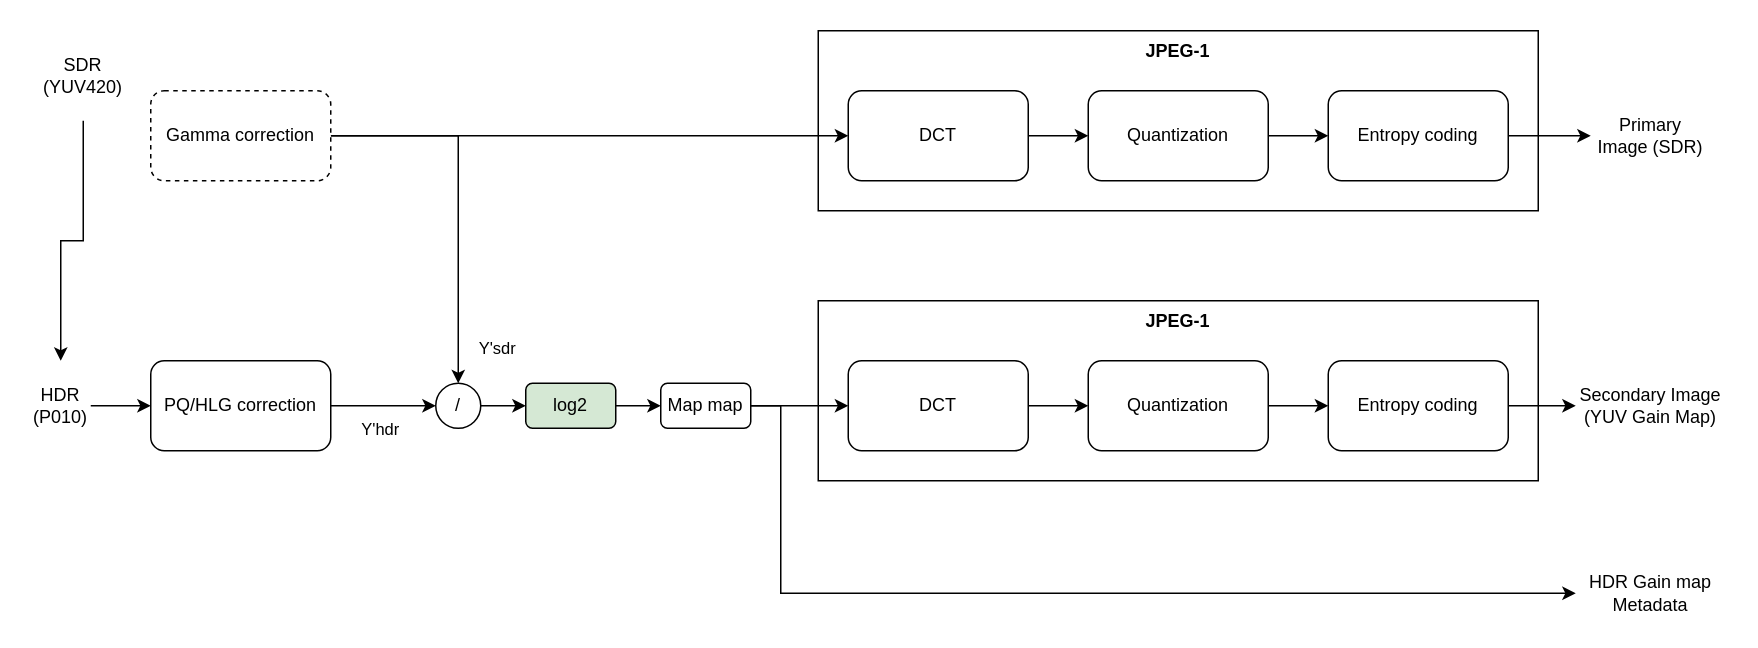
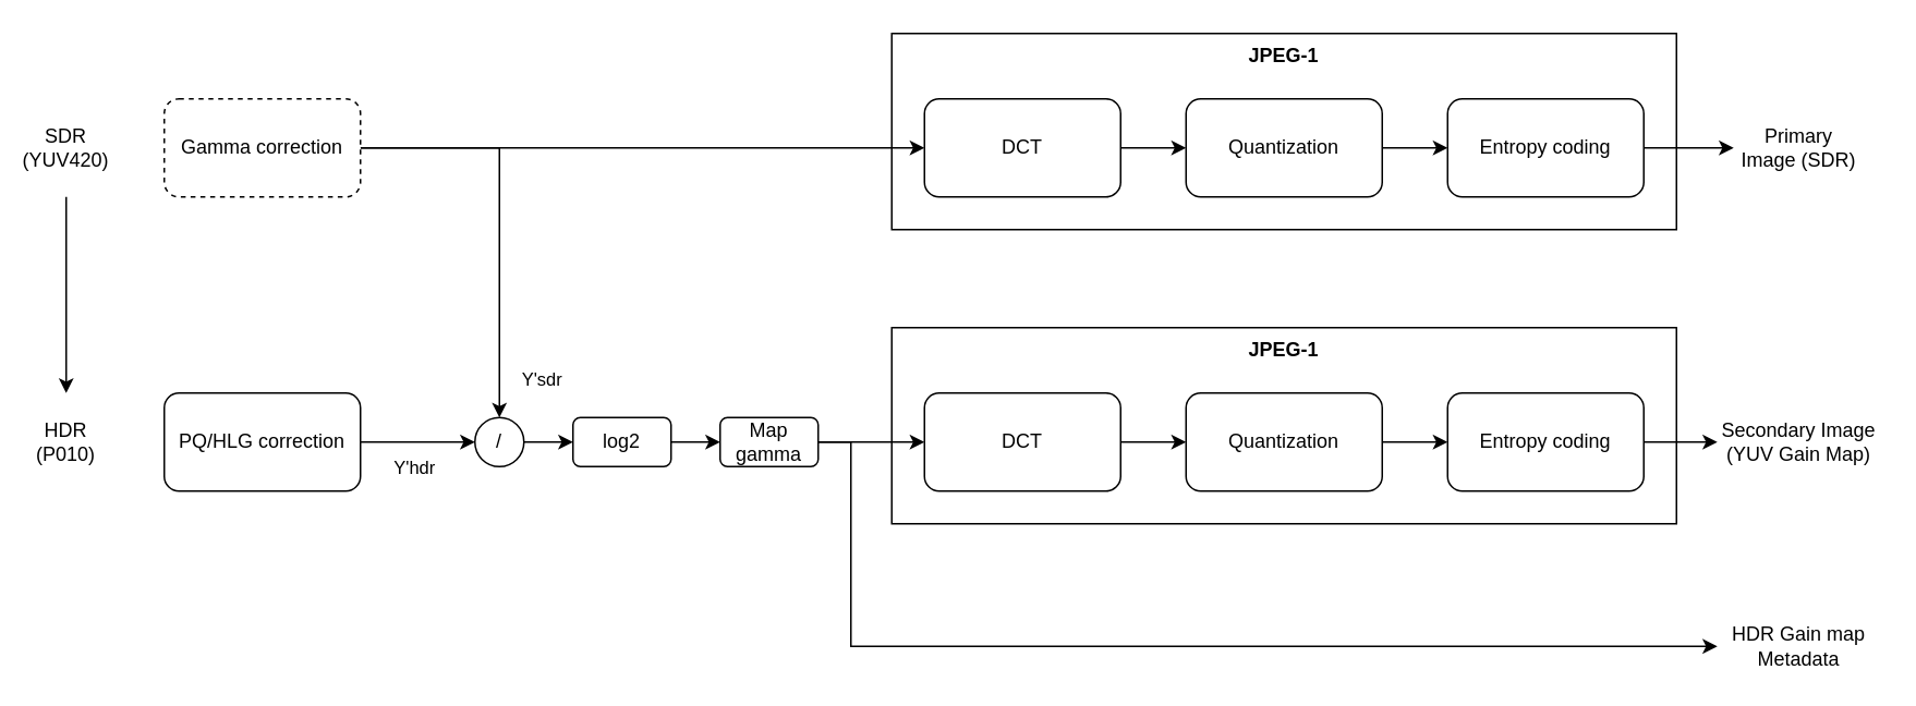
  <mxCell id="0" />
  <mxCell id="1" parent="0" />
  <mxCell id="2" value="JPEG-1" style="rounded=0;whiteSpace=wrap;html=1;verticalAlign=top;fontStyle=1;container=0;" vertex="1" parent="1"><mxGeometry x="545" y="200" width="480" height="120" as="geometry" /></mxCell>
  <mxCell id="3" value="JPEG-1" style="rounded=0;whiteSpace=wrap;html=1;verticalAlign=top;fontStyle=1;container=0;" vertex="1" parent="1"><mxGeometry x="545" y="20" width="480" height="120" as="geometry" /></mxCell>
  <mxCell id="4" value="DCT" style="rounded=1;whiteSpace=wrap;html=1;container=0;" vertex="1" parent="1"><mxGeometry x="565" y="60" width="120" height="60" as="geometry" /></mxCell>
  <mxCell id="5" value="Quantization" style="rounded=1;whiteSpace=wrap;html=1;container=0;" vertex="1" parent="1"><mxGeometry x="725" y="60" width="120" height="60" as="geometry" /></mxCell>
  <mxCell id="6" style="edgeStyle=orthogonalEdgeStyle;rounded=0;orthogonalLoop=1;jettySize=auto;html=1;" edge="1" parent="1" source="4" target="5"><mxGeometry relative="1" as="geometry" /></mxCell>
  <mxCell id="7" style="edgeStyle=orthogonalEdgeStyle;rounded=0;orthogonalLoop=1;jettySize=auto;html=1;" edge="1" parent="1" source="8" target="34"><mxGeometry relative="1" as="geometry"><mxPoint x="1060" y="90" as="targetPoint" /></mxGeometry></mxCell>
  <mxCell id="8" value="Entropy coding" style="rounded=1;whiteSpace=wrap;html=1;container=0;" vertex="1" parent="1"><mxGeometry x="885" y="60" width="120" height="60" as="geometry" /></mxCell>
  <mxCell id="9" style="edgeStyle=orthogonalEdgeStyle;rounded=0;orthogonalLoop=1;jettySize=auto;html=1;" edge="1" parent="1" source="5" target="8"><mxGeometry relative="1" as="geometry" /></mxCell>
  <mxCell id="10" style="edgeStyle=orthogonalEdgeStyle;rounded=0;orthogonalLoop=1;jettySize=auto;html=1;exitX=1;exitY=0.5;exitDx=0;exitDy=0;" edge="1" parent="1" source="13" target="4"><mxGeometry relative="1" as="geometry" /></mxCell>
  <mxCell id="11" style="edgeStyle=orthogonalEdgeStyle;rounded=0;orthogonalLoop=1;jettySize=auto;html=1;" edge="1" parent="1" source="13" target="22"><mxGeometry relative="1" as="geometry" /></mxCell>
  <mxCell id="12" value="Y'sdr" style="edgeLabel;html=1;align=center;verticalAlign=middle;resizable=0;points=[];" vertex="1" connectable="0" parent="11"><mxGeometry x="0.81" y="-1" relative="1" as="geometry"><mxPoint x="26" as="offset" /></mxGeometry></mxCell>
  <mxCell id="13" value="Gamma correction" style="rounded=1;whiteSpace=wrap;html=1;dashed=1;" vertex="1" parent="1"><mxGeometry x="100" y="60" width="120" height="60" as="geometry" /></mxCell>
  <mxCell id="14" style="edgeStyle=orthogonalEdgeStyle;rounded=0;orthogonalLoop=1;jettySize=auto;html=1;" edge="1" parent="1" source="15" target="20"><mxGeometry relative="1" as="geometry" /></mxCell>
- <mxCell id="15" value="SDR&lt;br&gt;(YUV420)" style="rounded=1;whiteSpace=wrap;html=1;strokeColor=none;fillColor=none;align=center;" vertex="1" parent="1"><mxGeometry x="35" y="20" width="40" height="60" as="geometry" /></mxCell>
+ <mxCell id="15" value="SDR&lt;br&gt;(YUV420)" style="rounded=1;whiteSpace=wrap;html=1;strokeColor=none;fillColor=none;align=center;" vertex="1" parent="1"><mxGeometry x="20" y="60" width="40" height="60" as="geometry" /></mxCell>
  <mxCell id="16" style="edgeStyle=orthogonalEdgeStyle;rounded=0;orthogonalLoop=1;jettySize=auto;html=1;exitX=1;exitY=0.5;exitDx=0;exitDy=0;entryX=0;entryY=0.5;entryDx=0;entryDy=0;" edge="1" parent="1" source="18" target="22"><mxGeometry relative="1" as="geometry" /></mxCell>
  <mxCell id="17" value="Y'hdr" style="edgeLabel;html=1;align=center;verticalAlign=middle;resizable=0;points=[];" vertex="1" connectable="0" parent="16"><mxGeometry x="-0.087" relative="1" as="geometry"><mxPoint y="15" as="offset" /></mxGeometry></mxCell>
  <mxCell id="18" value="PQ/HLG correction" style="rounded=1;whiteSpace=wrap;html=1;" vertex="1" parent="1"><mxGeometry x="100" y="240" width="120" height="60" as="geometry" /></mxCell>
- <mxCell id="19" style="edgeStyle=orthogonalEdgeStyle;rounded=0;orthogonalLoop=1;jettySize=auto;html=1;entryX=0;entryY=0.5;entryDx=0;entryDy=0;" edge="1" parent="1" source="20" target="18"><mxGeometry relative="1" as="geometry" /></mxCell>
  <mxCell id="20" value="HDR&lt;br&gt;(P010)" style="rounded=1;whiteSpace=wrap;html=1;strokeColor=none;fillColor=none;" vertex="1" parent="1"><mxGeometry x="20" y="240" width="40" height="60" as="geometry" /></mxCell>
  <mxCell id="21" style="edgeStyle=orthogonalEdgeStyle;rounded=0;orthogonalLoop=1;jettySize=auto;html=1;exitX=1;exitY=0.5;exitDx=0;exitDy=0;" edge="1" parent="1" source="22" target="24"><mxGeometry relative="1" as="geometry"><mxPoint x="360" y="270" as="sourcePoint" /></mxGeometry></mxCell>
  <mxCell id="22" value="/" style="ellipse;whiteSpace=wrap;html=1;aspect=fixed;" vertex="1" parent="1"><mxGeometry x="290" y="255" width="30" height="30" as="geometry" /></mxCell>
  <mxCell id="23" style="edgeStyle=orthogonalEdgeStyle;rounded=0;orthogonalLoop=1;jettySize=auto;html=1;" edge="1" parent="1" source="24" target="27"><mxGeometry relative="1" as="geometry" /></mxCell>
- <mxCell id="24" value="log2" style="rounded=1;whiteSpace=wrap;html=1;fillColor=#d5e8d4;" vertex="1" parent="1"><mxGeometry x="350" y="255" width="60" height="30" as="geometry" /></mxCell>
+ <mxCell id="24" value="log2" style="rounded=1;whiteSpace=wrap;html=1;" vertex="1" parent="1"><mxGeometry x="350" y="255" width="60" height="30" as="geometry" /></mxCell>
  <mxCell id="25" style="edgeStyle=orthogonalEdgeStyle;rounded=0;orthogonalLoop=1;jettySize=auto;html=1;entryX=0;entryY=0.5;entryDx=0;entryDy=0;" edge="1" parent="1" source="27" target="28"><mxGeometry relative="1" as="geometry" /></mxCell>
  <mxCell id="26" style="edgeStyle=elbowEdgeStyle;rounded=0;orthogonalLoop=1;jettySize=auto;html=1;" edge="1" parent="1" source="27" target="36"><mxGeometry relative="1" as="geometry"><mxPoint x="1050" y="400" as="targetPoint" /><Array as="points"><mxPoint x="520" y="350" /></Array></mxGeometry></mxCell>
- <mxCell id="27" value="Map map" style="rounded=1;whiteSpace=wrap;html=1;" vertex="1" parent="1"><mxGeometry x="440" y="255" width="60" height="30" as="geometry" /></mxCell>
+ <mxCell id="27" value="Map gamma" style="rounded=1;whiteSpace=wrap;html=1;" vertex="1" parent="1"><mxGeometry x="440" y="255" width="60" height="30" as="geometry" /></mxCell>
  <mxCell id="28" value="DCT" style="rounded=1;whiteSpace=wrap;html=1;container=0;" vertex="1" parent="1"><mxGeometry x="565" y="240" width="120" height="60" as="geometry" /></mxCell>
  <mxCell id="29" value="Quantization" style="rounded=1;whiteSpace=wrap;html=1;container=0;" vertex="1" parent="1"><mxGeometry x="725" y="240" width="120" height="60" as="geometry" /></mxCell>
  <mxCell id="30" style="edgeStyle=orthogonalEdgeStyle;rounded=0;orthogonalLoop=1;jettySize=auto;html=1;" edge="1" parent="1" source="28" target="29"><mxGeometry relative="1" as="geometry" /></mxCell>
  <mxCell id="31" style="edgeStyle=orthogonalEdgeStyle;rounded=0;orthogonalLoop=1;jettySize=auto;html=1;" edge="1" parent="1" source="32" target="35"><mxGeometry relative="1" as="geometry"><mxPoint x="1050" y="270" as="targetPoint" /></mxGeometry></mxCell>
  <mxCell id="32" value="Entropy coding" style="rounded=1;whiteSpace=wrap;html=1;container=0;" vertex="1" parent="1"><mxGeometry x="885" y="240" width="120" height="60" as="geometry" /></mxCell>
  <mxCell id="33" style="edgeStyle=orthogonalEdgeStyle;rounded=0;orthogonalLoop=1;jettySize=auto;html=1;" edge="1" parent="1" source="29" target="32"><mxGeometry relative="1" as="geometry" /></mxCell>
  <mxCell id="34" value="Primary Image (SDR)" style="text;html=1;strokeColor=none;fillColor=none;align=center;verticalAlign=middle;whiteSpace=wrap;rounded=0;" vertex="1" parent="1"><mxGeometry x="1060" y="75" width="80" height="30" as="geometry" /></mxCell>
  <mxCell id="35" value="Secondary Image (YUV Gain Map)" style="text;html=1;strokeColor=none;fillColor=none;align=center;verticalAlign=middle;whiteSpace=wrap;rounded=0;" vertex="1" parent="1"><mxGeometry x="1050" y="255" width="100" height="30" as="geometry" /></mxCell>
  <mxCell id="36" value="HDR Gain map Metadata" style="text;html=1;strokeColor=none;fillColor=none;align=center;verticalAlign=middle;whiteSpace=wrap;rounded=0;" vertex="1" parent="1"><mxGeometry x="1050" y="380" width="100" height="30" as="geometry" /></mxCell>
